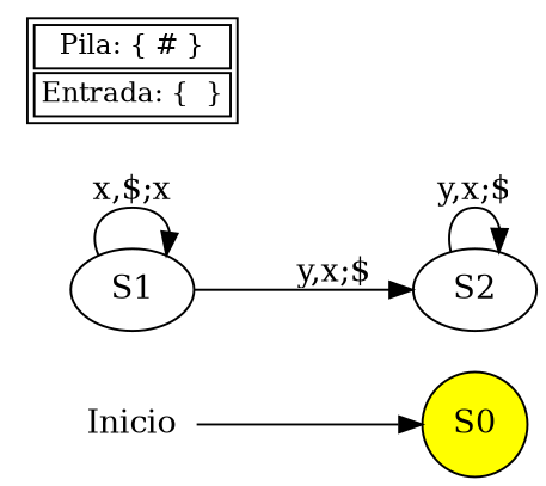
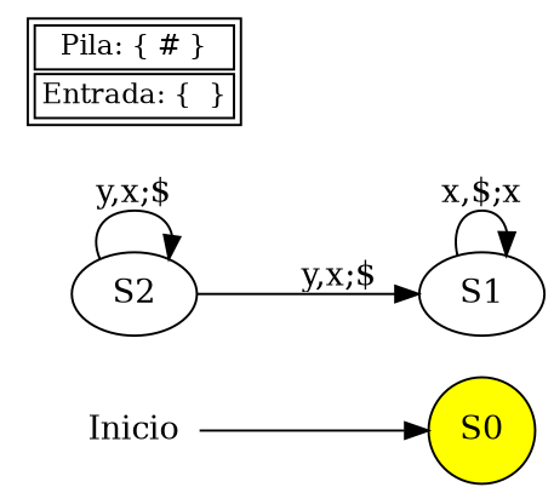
  digraph {
    rankdir=LR
    S0 [fillcolor=yellow shape=circle style=filled]
    S1
    S2
    Inicio [shape=plaintext]
    n5 [fontsize=12 label=<<TABLE BORDER="1"><TR><TD>Pila: { # }</TD></TR><TR><TD>Entrada: {  }</TD></TR></TABLE>> shape=plaintext]
    S1 -> S1 [label="x,$;x"]
-   S1 -> S2 [label="y,x;$"]
+   S2 -> S1 [label="y,x;$"]
    S2 -> S2 [label="y,x;$"]
    Inicio -> S0
  }
